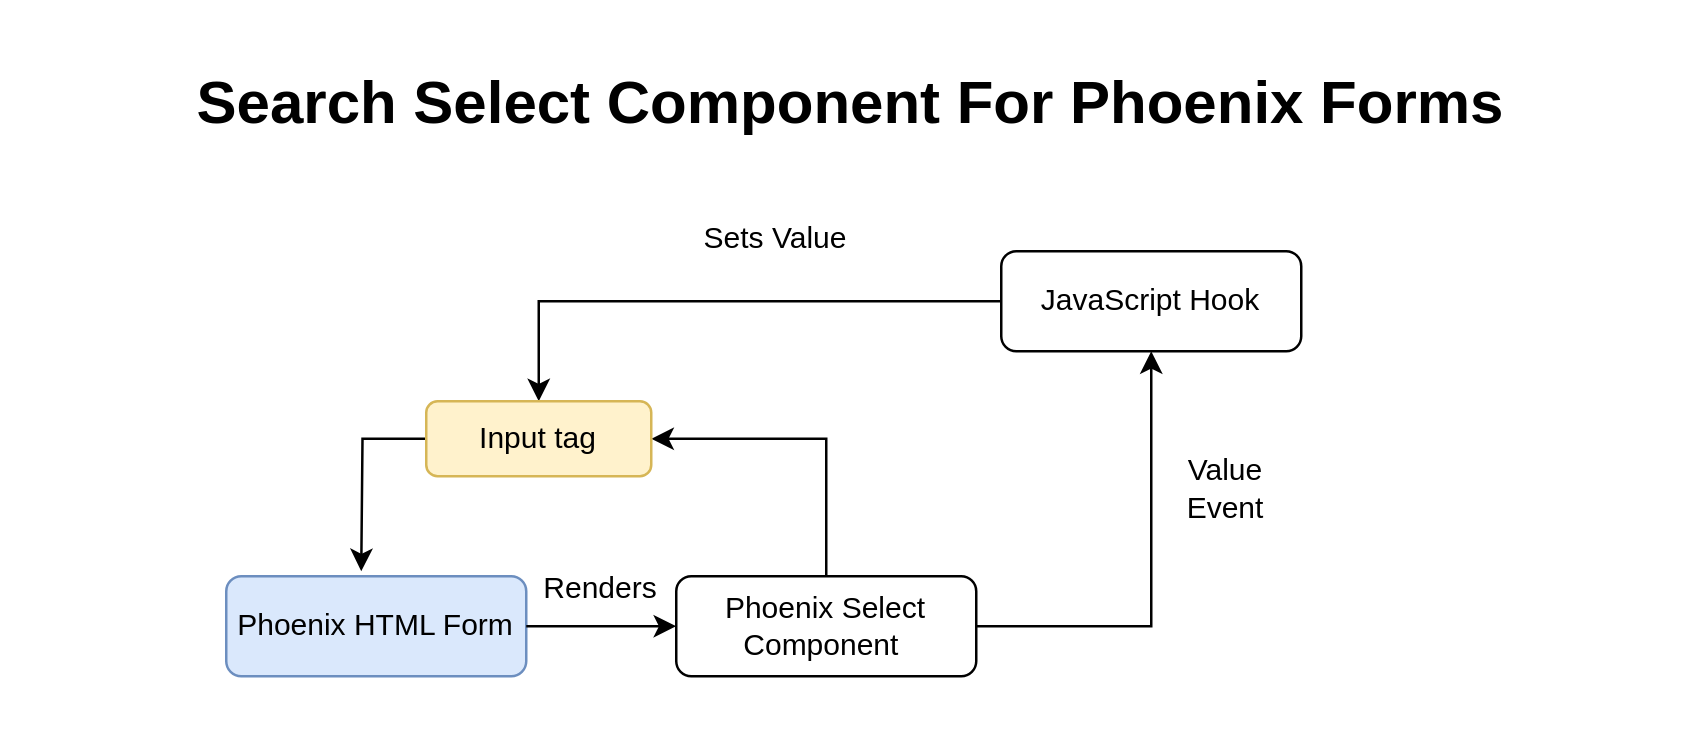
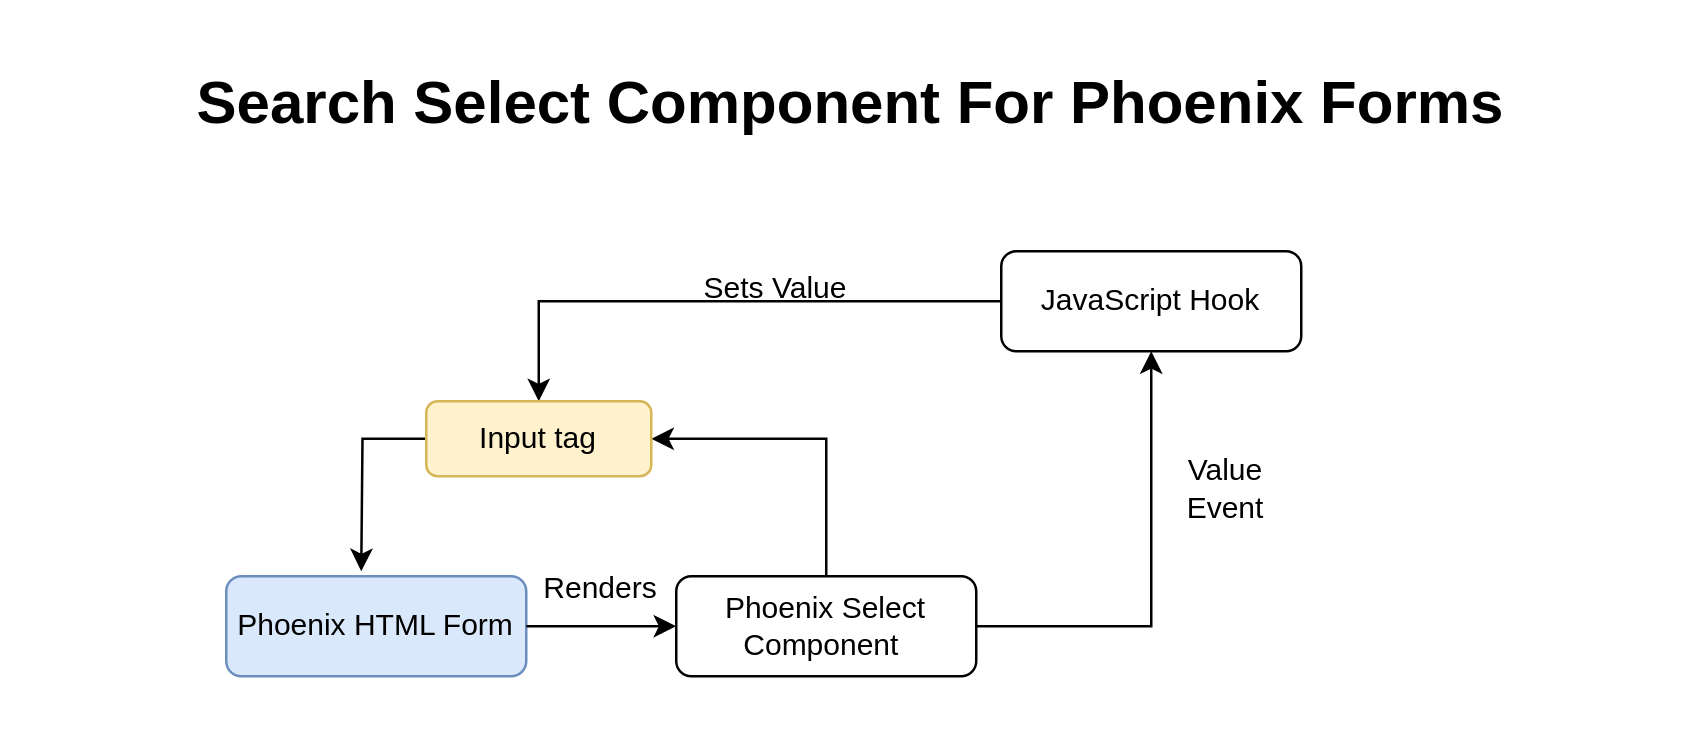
  <mxCell id="0" />
  <mxCell id="1" parent="0" />
  <mxCell id="2" style="edgeStyle=orthogonalEdgeStyle;rounded=0;orthogonalLoop=1;jettySize=auto;html=1;" parent="1" source="3" target="12" edge="1"><mxGeometry relative="1" as="geometry" /></mxCell>
  <mxCell id="3" value="JavaScript Hook" style="rounded=1;whiteSpace=wrap;html=1;fontSize=12;glass=0;strokeWidth=1;shadow=0;" parent="1" vertex="1"><mxGeometry x="400" y="100" width="120" height="40" as="geometry" /></mxCell>
  <mxCell id="4" value="Phoenix HTML Form" style="rounded=1;whiteSpace=wrap;html=1;fontSize=12;glass=0;strokeWidth=1;shadow=0;fillColor=#dae8fc;strokeColor=#6c8ebf;" parent="1" vertex="1"><mxGeometry x="90" y="230" width="120" height="40" as="geometry" /></mxCell>
  <mxCell id="5" style="edgeStyle=orthogonalEdgeStyle;rounded=0;orthogonalLoop=1;jettySize=auto;html=1;entryX=1;entryY=0.5;entryDx=0;entryDy=0;exitX=0.5;exitY=0;exitDx=0;exitDy=0;" parent="1" source="7" target="12" edge="1"><mxGeometry relative="1" as="geometry" /></mxCell>
  <mxCell id="6" style="edgeStyle=orthogonalEdgeStyle;rounded=0;orthogonalLoop=1;jettySize=auto;html=1;exitX=1;exitY=0.5;exitDx=0;exitDy=0;entryX=0.5;entryY=1;entryDx=0;entryDy=0;" parent="1" source="7" target="3" edge="1"><mxGeometry relative="1" as="geometry" /></mxCell>
  <mxCell id="7" value="Phoenix Select Component&amp;nbsp;" style="rounded=1;whiteSpace=wrap;html=1;fontSize=12;glass=0;strokeWidth=1;shadow=0;" parent="1" vertex="1"><mxGeometry x="270" y="230" width="120" height="40" as="geometry" /></mxCell>
  <mxCell id="8" value="&lt;h1 style=&quot;margin-top: 0px;&quot;&gt;Search Select Component For Phoenix Forms&lt;/h1&gt;&lt;p&gt;&lt;br&gt;&lt;/p&gt;" style="text;html=1;whiteSpace=wrap;overflow=hidden;rounded=0;align=center;" parent="1" vertex="1"><mxGeometry x="20" y="20" width="640" height="50" as="geometry" /></mxCell>
  <mxCell id="9" style="edgeStyle=orthogonalEdgeStyle;rounded=0;orthogonalLoop=1;jettySize=auto;html=1;exitX=0.5;exitY=1;exitDx=0;exitDy=0;" parent="1" edge="1"><mxGeometry relative="1" as="geometry"><mxPoint x="270" y="40" as="sourcePoint" /><mxPoint x="270" y="40" as="targetPoint" /></mxGeometry></mxCell>
  <mxCell id="10" value="" style="endArrow=classic;html=1;rounded=0;exitX=1;exitY=0.5;exitDx=0;exitDy=0;entryX=0;entryY=0.5;entryDx=0;entryDy=0;" parent="1" source="4" target="7" edge="1"><mxGeometry width="50" height="50" relative="1" as="geometry"><mxPoint x="770" y="450" as="sourcePoint" /><mxPoint x="820" y="400" as="targetPoint" /></mxGeometry></mxCell>
  <mxCell id="11" style="edgeStyle=orthogonalEdgeStyle;rounded=0;orthogonalLoop=1;jettySize=auto;html=1;" parent="1" source="12" edge="1"><mxGeometry relative="1" as="geometry"><mxPoint x="144" y="228" as="targetPoint" /></mxGeometry></mxCell>
  <mxCell id="12" value="Input tag" style="whiteSpace=wrap;html=1;fillColor=#fff2cc;strokeColor=#d6b656;rounded=1;" parent="1" vertex="1"><mxGeometry x="170" y="160" width="90" height="30" as="geometry" /></mxCell>
  <mxCell id="13" value="Value Event" style="text;html=1;align=center;verticalAlign=middle;whiteSpace=wrap;rounded=0;" parent="1" vertex="1"><mxGeometry x="460" y="180" width="60" height="30" as="geometry" /></mxCell>
- <mxCell id="14" value="Sets Value" style="text;html=1;align=center;verticalAlign=middle;whiteSpace=wrap;rounded=0;" parent="1" vertex="1"><mxGeometry x="280" y="80" width="60" height="30" as="geometry" /></mxCell>
+ <mxCell id="14" value="Sets Value" style="text;html=1;align=center;verticalAlign=middle;whiteSpace=wrap;rounded=0;" parent="1" vertex="1"><mxGeometry x="280" y="100" width="60" height="30" as="geometry" /></mxCell>
  <mxCell id="15" value="Renders" style="text;html=1;align=center;verticalAlign=middle;whiteSpace=wrap;rounded=0;" vertex="1" parent="1"><mxGeometry x="210" y="220" width="60" height="30" as="geometry" /></mxCell>
